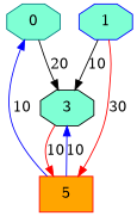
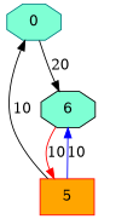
  digraph {
    node [fillcolor=aquamarine shape=octagon style=filled]
    edge [color=black]
    0 [color=teal]
-   3 [color=black]
-   1 [color=blue]
+   3 [color=black label=6]
    n4 [color=red fillcolor=orange label=5 shape=box]
    0 -> 3 [label=20]
    3 -> n4 [color=red label=10]
-   1 -> 3 [label=10]
-   1 -> n4 [color=red label=30]
-   n4 -> 0 [color=blue label=10]
+   n4 -> 0 [label=10]
    n4 -> 3 [color=blue label=10]
  }
